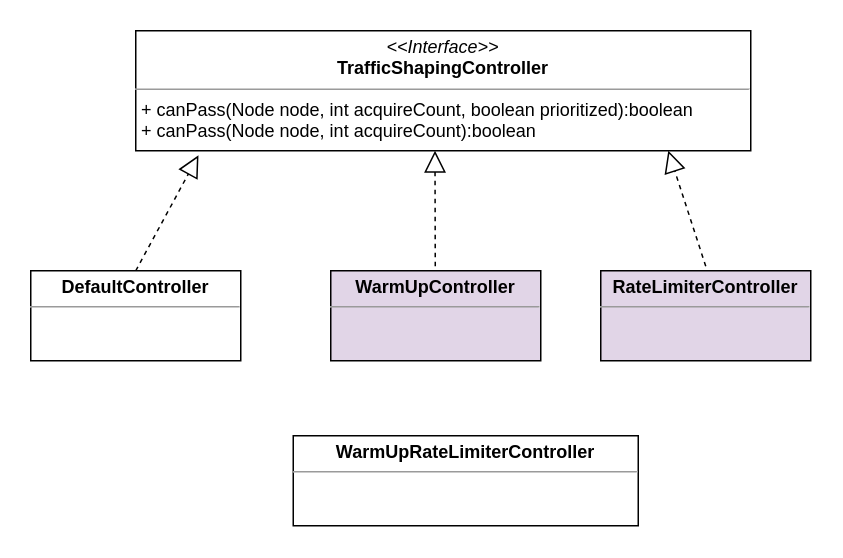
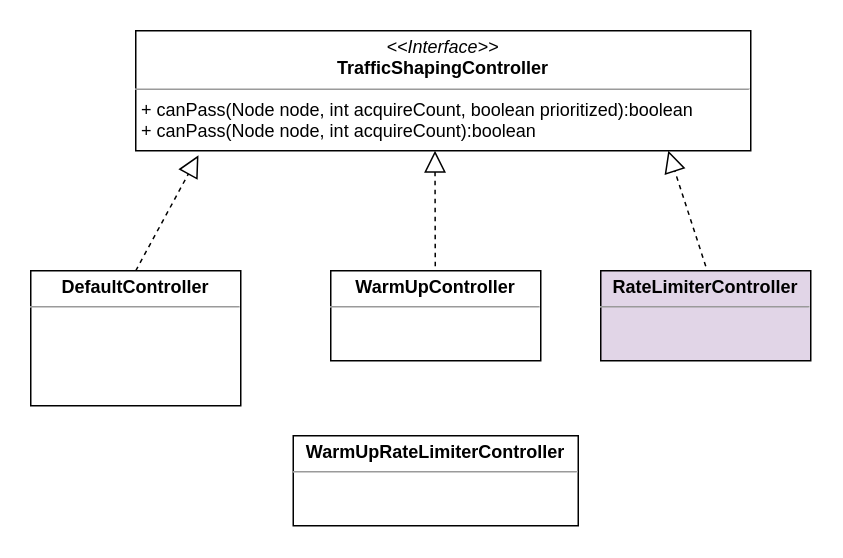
  <mxCell id="0" />
  <mxCell id="1" parent="0" />
  <mxCell id="2" value="&lt;p style=&quot;margin: 0px ; margin-top: 4px ; text-align: center&quot;&gt;&lt;i&gt;&amp;lt;&amp;lt;Interface&amp;gt;&amp;gt;&lt;/i&gt;&lt;br&gt;&lt;b&gt;TrafficShapingController&lt;/b&gt;&lt;/p&gt;&lt;hr size=&quot;1&quot;&gt;&lt;p style=&quot;margin: 0px ; margin-left: 4px&quot;&gt;+ canPass(Node node, int acquireCount, boolean prioritized):boolean&lt;/p&gt;&lt;p style=&quot;margin: 0px ; margin-left: 4px&quot;&gt;+&amp;nbsp;canPass(Node node, int acquireCount):boolean&amp;nbsp;&lt;br&gt;&lt;/p&gt;" style="verticalAlign=top;align=left;overflow=fill;fontSize=12;fontFamily=Helvetica;html=1;" vertex="1" parent="1"><mxGeometry x="90" y="20" width="410" height="80" as="geometry" /></mxCell>
- <mxCell id="3" value="&lt;p style=&quot;margin: 0px ; margin-top: 4px ; text-align: center&quot;&gt;&lt;b&gt;DefaultController&lt;/b&gt;&lt;br&gt;&lt;/p&gt;&lt;hr size=&quot;1&quot;&gt;&lt;div style=&quot;height: 2px&quot;&gt;&lt;/div&gt;" style="verticalAlign=top;align=left;overflow=fill;fontSize=12;fontFamily=Helvetica;html=1;" vertex="1" parent="1"><mxGeometry x="20" y="180" width="140" height="60" as="geometry" /></mxCell>
+ <mxCell id="3" value="&lt;p style=&quot;margin: 0px ; margin-top: 4px ; text-align: center&quot;&gt;&lt;b&gt;DefaultController&lt;/b&gt;&lt;br&gt;&lt;/p&gt;&lt;hr size=&quot;1&quot;&gt;&lt;div style=&quot;height: 2px&quot;&gt;&lt;/div&gt;" style="verticalAlign=top;align=left;overflow=fill;fontSize=12;fontFamily=Helvetica;html=1;" vertex="1" parent="1"><mxGeometry x="20" y="180" width="140" height="90" as="geometry" /></mxCell>
  <mxCell id="4" value="&lt;p style=&quot;margin: 0px ; margin-top: 4px ; text-align: center&quot;&gt;&lt;b&gt;RateLimiterController&lt;/b&gt;&lt;br&gt;&lt;/p&gt;&lt;hr size=&quot;1&quot;&gt;&lt;div style=&quot;height: 2px&quot;&gt;&lt;/div&gt;" style="verticalAlign=top;align=left;overflow=fill;fontSize=12;fontFamily=Helvetica;html=1;fillColor=#e1d5e7;" vertex="1" parent="1"><mxGeometry x="400" y="180" width="140" height="60" as="geometry" /></mxCell>
- <mxCell id="5" value="&lt;p style=&quot;margin: 0px ; margin-top: 4px ; text-align: center&quot;&gt;&lt;b&gt;WarmUpController&lt;/b&gt;&lt;br&gt;&lt;/p&gt;&lt;hr size=&quot;1&quot;&gt;&lt;div style=&quot;height: 2px&quot;&gt;&lt;/div&gt;" style="verticalAlign=top;align=left;overflow=fill;fontSize=12;fontFamily=Helvetica;html=1;fillColor=#e1d5e7;" vertex="1" parent="1"><mxGeometry x="220" y="180" width="140" height="60" as="geometry" /></mxCell>
- <mxCell id="6" value="&lt;p style=&quot;margin: 0px ; margin-top: 4px ; text-align: center&quot;&gt;&lt;b&gt;WarmUpRateLimiterController&lt;/b&gt;&lt;br&gt;&lt;/p&gt;&lt;hr size=&quot;1&quot;&gt;&lt;div style=&quot;height: 2px&quot;&gt;&lt;/div&gt;" style="verticalAlign=top;align=left;overflow=fill;fontSize=12;fontFamily=Helvetica;html=1;" vertex="1" parent="1"><mxGeometry x="195" y="290" width="230" height="60" as="geometry" /></mxCell>
+ <mxCell id="5" value="&lt;p style=&quot;margin: 0px ; margin-top: 4px ; text-align: center&quot;&gt;&lt;b&gt;WarmUpController&lt;/b&gt;&lt;br&gt;&lt;/p&gt;&lt;hr size=&quot;1&quot;&gt;&lt;div style=&quot;height: 2px&quot;&gt;&lt;/div&gt;" style="verticalAlign=top;align=left;overflow=fill;fontSize=12;fontFamily=Helvetica;html=1;" vertex="1" parent="1"><mxGeometry x="220" y="180" width="140" height="60" as="geometry" /></mxCell>
+ <mxCell id="6" value="&lt;p style=&quot;margin: 0px ; margin-top: 4px ; text-align: center&quot;&gt;&lt;b&gt;WarmUpRateLimiterController&lt;/b&gt;&lt;br&gt;&lt;/p&gt;&lt;hr size=&quot;1&quot;&gt;&lt;div style=&quot;height: 2px&quot;&gt;&lt;/div&gt;" style="verticalAlign=top;align=left;overflow=fill;fontSize=12;fontFamily=Helvetica;html=1;" vertex="1" parent="1"><mxGeometry x="195" y="290" width="190" height="60" as="geometry" /></mxCell>
  <mxCell id="7" style="edgeStyle=orthogonalEdgeStyle;rounded=0;orthogonalLoop=1;jettySize=auto;html=1;exitX=0.5;exitY=1;exitDx=0;exitDy=0;" edge="1" parent="1" source="6" target="6"><mxGeometry relative="1" as="geometry" /></mxCell>
  <mxCell id="8" value="" style="endArrow=block;dashed=1;endFill=0;endSize=12;html=1;exitX=0.5;exitY=0;exitDx=0;exitDy=0;entryX=0.102;entryY=1.038;entryDx=0;entryDy=0;entryPerimeter=0;" edge="1" parent="1" source="3" target="2"><mxGeometry width="160" relative="1" as="geometry"><mxPoint x="90" y="110" as="sourcePoint" /><mxPoint x="250" y="110" as="targetPoint" /></mxGeometry></mxCell>
  <mxCell id="9" value="" style="endArrow=block;dashed=1;endFill=0;endSize=12;html=1;entryX=0.102;entryY=1.038;entryDx=0;entryDy=0;entryPerimeter=0;" edge="1" parent="1"><mxGeometry width="160" relative="1" as="geometry"><mxPoint x="289.68" y="177" as="sourcePoint" /><mxPoint x="289.5" y="100" as="targetPoint" /></mxGeometry></mxCell>
  <mxCell id="10" value="" style="endArrow=block;dashed=1;endFill=0;endSize=12;html=1;entryX=0.102;entryY=1.038;entryDx=0;entryDy=0;entryPerimeter=0;" edge="1" parent="1"><mxGeometry width="160" relative="1" as="geometry"><mxPoint x="470" y="177" as="sourcePoint" /><mxPoint x="445" y="100" as="targetPoint" /></mxGeometry></mxCell>
